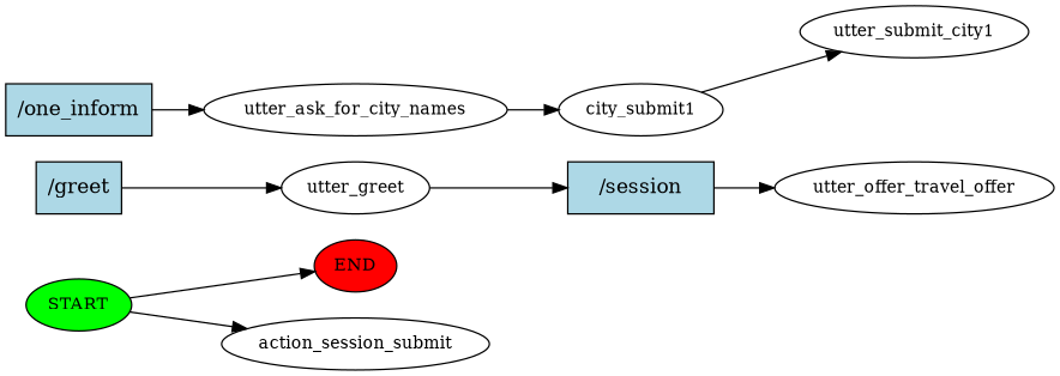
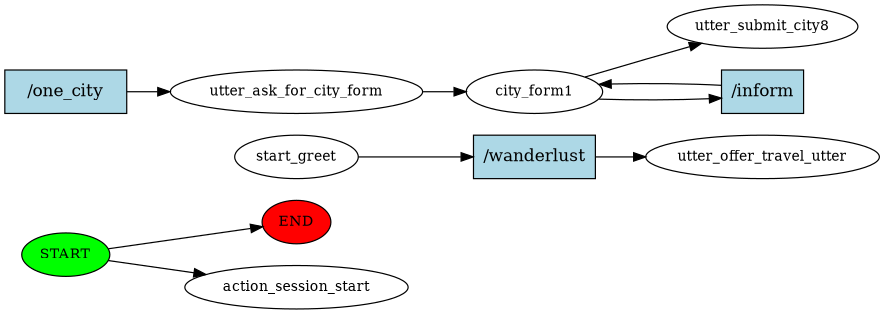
  digraph {
    rankdir=LR
    node [fontsize=12]
    n1 [fillcolor=green label=START style=filled]
    n2 [fillcolor=red label=END style=filled]
-   n3 [label=action_session_submit]
-   n4 [fillcolor=lightblue label="/greet" shape=rect style=filled fontsize=""]
-   n5 [label=utter_greet]
-   n6 [fillcolor=lightblue label="/session" shape=rect style=filled fontsize=""]
-   n7 [label=utter_offer_travel_offer]
-   n8 [fillcolor=lightblue label="/one_inform" shape=rect style=filled fontsize=""]
-   n9 [label=utter_ask_for_city_names]
-   n10 [label=city_submit1]
-   n11 [label=utter_submit_city1]
+   n3 [label=action_session_start]
+   n5 [label=start_greet]
+   n6 [fillcolor=lightblue label="/wanderlust" shape=rect style=filled fontsize=""]
+   n7 [label=utter_offer_travel_utter]
+   n8 [fillcolor=lightblue label="/one_city" shape=rect style=filled fontsize=""]
+   n9 [label=utter_ask_for_city_form]
+   n10 [label=city_form1]
+   n11 [label=utter_submit_city8]
+   n12 [fillcolor=lightblue label="/inform" shape=rect style=filled fontsize=""]
    n1 -> n2
    n1 -> n3
-   n4 -> n5
    n5 -> n6
    n6 -> n7
    n8 -> n9
    n9 -> n10
    n10 -> n11
+   n10 -> n12
+   n12 -> n10
  }
